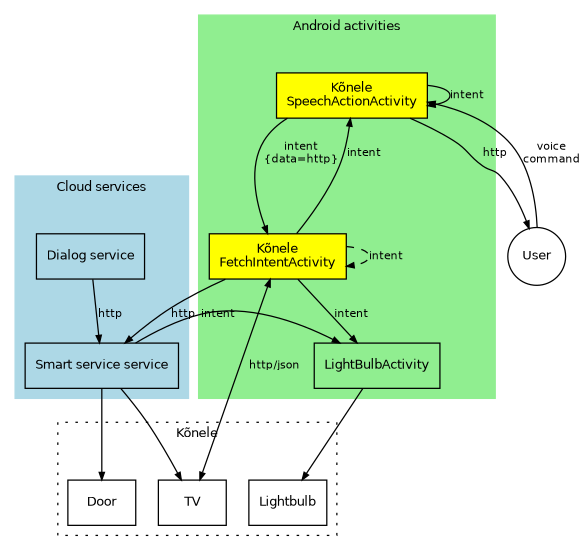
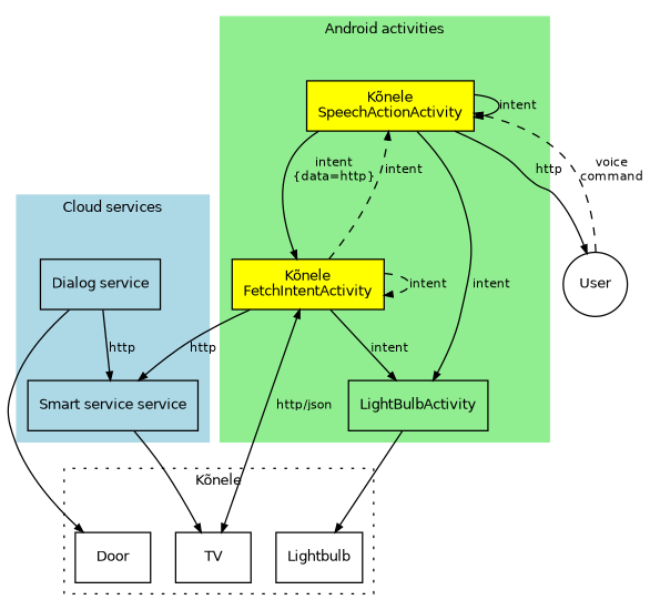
  digraph {
    fontname="DejaVu Sans"
    fontsize=10
    style=dotted
    node [fontname="DejaVu Sans" fontsize=10 shape=box]
    edge [arrowhead=normal arrowsize=0.6 fontname="DejaVu Sans" fontsize=9]
    n1 [label="Dialog service"]
    n2 [label="Smart service service"]
    n3 [label=Lightbulb]
    n4 [label=Door]
    n5 [label=TV]
    n6 [fillcolor=yellow label="Kõnele\nSpeechActionActivity" style=filled]
    n7 [fillcolor=yellow label="Kõnele\nFetchIntentActivity" style=filled]
    n8 [label=LightBulbActivity]
    n9 [label=User shape=circle]
    subgraph cluster_1 {
      color=lightblue
      label="Cloud services"
      style=filled
      n1
      n2
    }
    subgraph cluster_2 {
      label="Kõnele"
      n3
      n4
      n5
    }
    subgraph cluster_3 {
      color=lightgreen
      label="Android activities"
      style=filled
      n6
      n7
      n8
    }
    n1 -> n2 [label=http]
-   n2 -> n4
+   n1 -> n4
    n2 -> n5
    n6 -> n6 [label=intent]
    n6 -> n7 [label="intent\n{data=http}"]
-   n2 -> n8 [label=intent]
+   n6 -> n8 [label=intent]
    n6 -> n9 [label=http]
    n7 -> n2 [label=http]
    n7 -> n5 [dir=both label="http/json"]
-   n7 -> n6 [label=intent style=solid]
+   n7 -> n6 [label=intent style=dashed]
    n7 -> n7 [label=intent style=dashed]
    n7 -> n8 [label=intent style=solid]
    n8 -> n3
-   n9 -> n6 [label="voice\ncommand"]
+   n9 -> n6 [label="voice\ncommand" style=dashed]
  }
